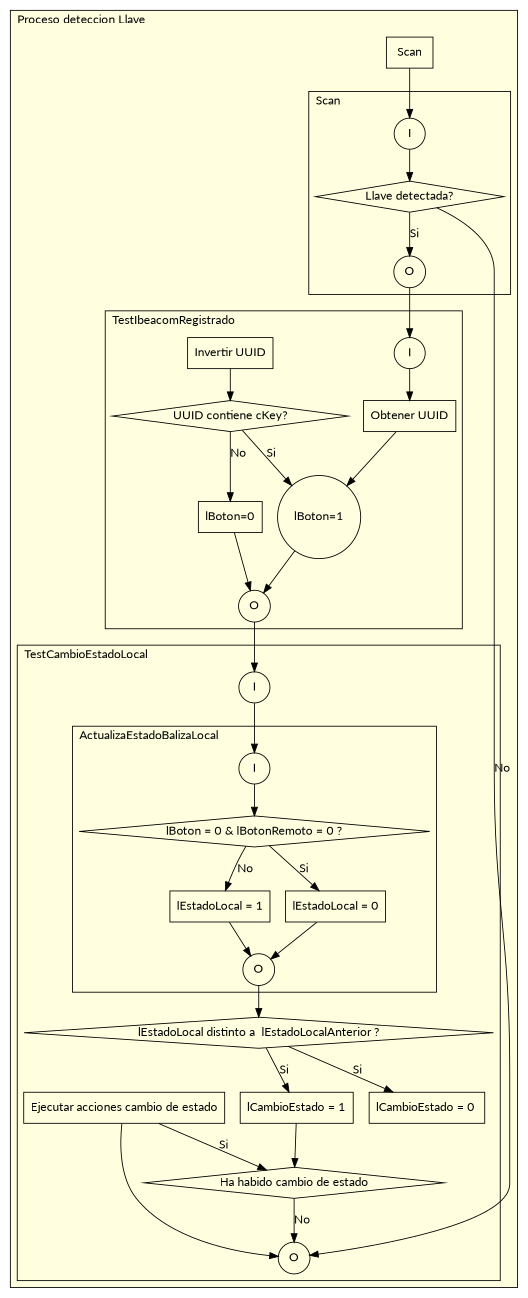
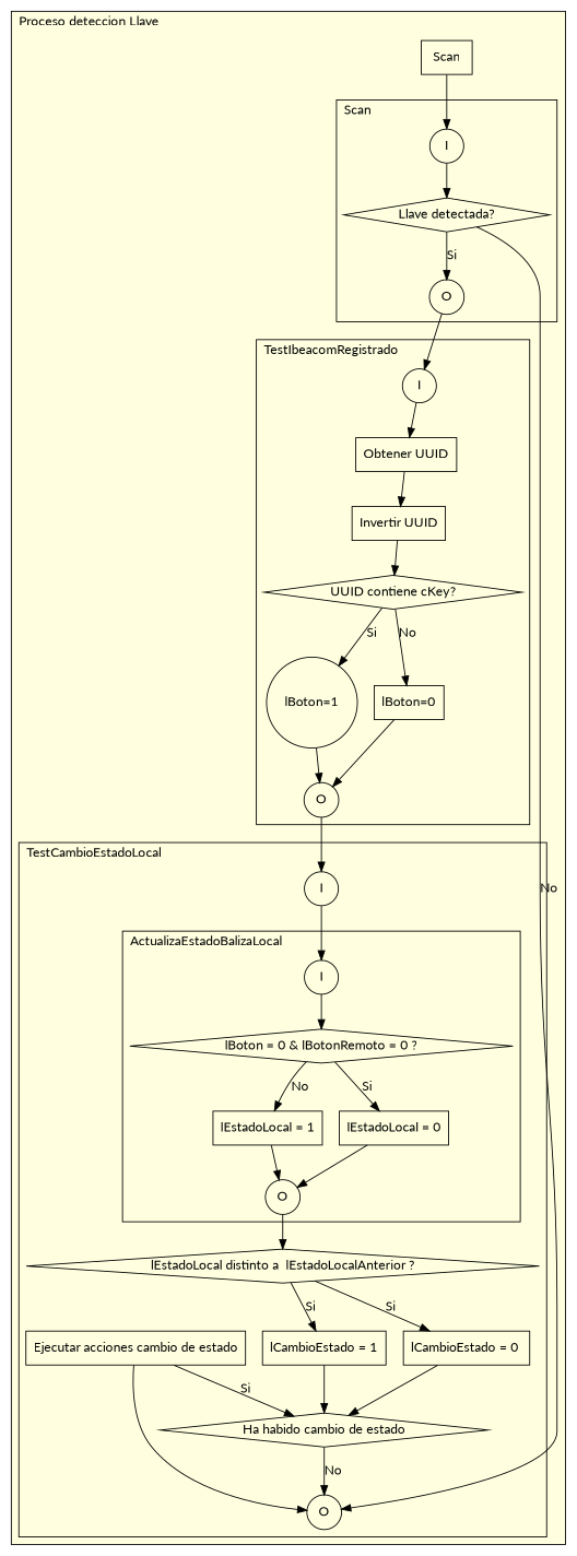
  digraph {
    fontname=Lato
    node [fontname=Lato shape=circle]
    edge [fontname=Lato]
    n1 [label=I]
    n2 [label="Llave detectada?" shape=diamond]
    n3 [label=O]
    n4 [label=I]
    n5 [label="Obtener UUID" shape=box]
    n6 [label="Invertir UUID" shape=box]
    n7 [label="UUID contiene cKey?" shape=diamond]
    n8 [label="lBoton=1"]
    n9 [label="lBoton=0" shape=box]
    n10 [label=O]
    n11 [label=I]
    n12 [label="lBoton = 0 & lBotonRemoto = 0 ?" shape=diamond]
    n13 [label="lEstadoLocal = 1" shape=box]
    n14 [label="lEstadoLocal = 0" shape=box]
    n15 [label=O]
    n16 [label=I]
    n17 [label="lEstadoLocal distinto a  lEstadoLocalAnterior ?" shape=diamond]
    n18 [label=O]
    n19 [label="lCambioEstado = 1" shape=box]
    n20 [label="lCambioEstado = 0 " shape=box]
    n21 [label="Ha habido cambio de estado" shape=diamond]
    n22 [label="Ejecutar acciones cambio de estado" shape=box]
    n23 [label=Scan shape=box]
    subgraph cluster_1 {
      bgcolor=lightyellow
      label="Proceso deteccion Llave"
      labeljust=l
      n23
      subgraph cluster_2 {
        bgcolor=lightyellow
        label=Scan
        labeljust=l
        n1
        n2
        n3
      }
      subgraph cluster_3 {
        bgcolor=lightyellow
        label=TestIbeacomRegistrado
        labeljust=l
        n4
        n5
        n6
        n7
        n8
        n9
        n10
      }
      subgraph cluster_4 {
        bgcolor=lightyellow
        label=TestCambioEstadoLocal
        labeljust=l
        n16
        n17
        n18
        n19
        n20
        n21
        n22
        subgraph cluster_5 {
          bgcolor=lightyellow
          label=ActualizaEstadoBalizaLocal
          labeljust=l
          n11
          n12
          n13
          n14
          n15
        }
      }
    }
    n1 -> n2
    n2 -> n3 [label=Si]
    n2 -> n18 [label=No]
    n3 -> n4
    n4 -> n5
-   n5 -> n8
+   n5 -> n6
    n6 -> n7
    n7 -> n8 [label=Si]
    n7 -> n9 [label=No]
    n8 -> n10
    n9 -> n10
    n10 -> n16
    n11 -> n12
    n12 -> n13 [label=No]
    n12 -> n14 [label=Si]
    n13 -> n15
    n14 -> n15
    n15 -> n17
    n16 -> n11
    n17 -> n19 [label=Si]
    n17 -> n20 [label=Si]
    n19 -> n21
+   n20 -> n21
    n21 -> n18 [label=No]
    n22 -> n18
    n22 -> n21 [label=Si]
    n23 -> n1
  }
